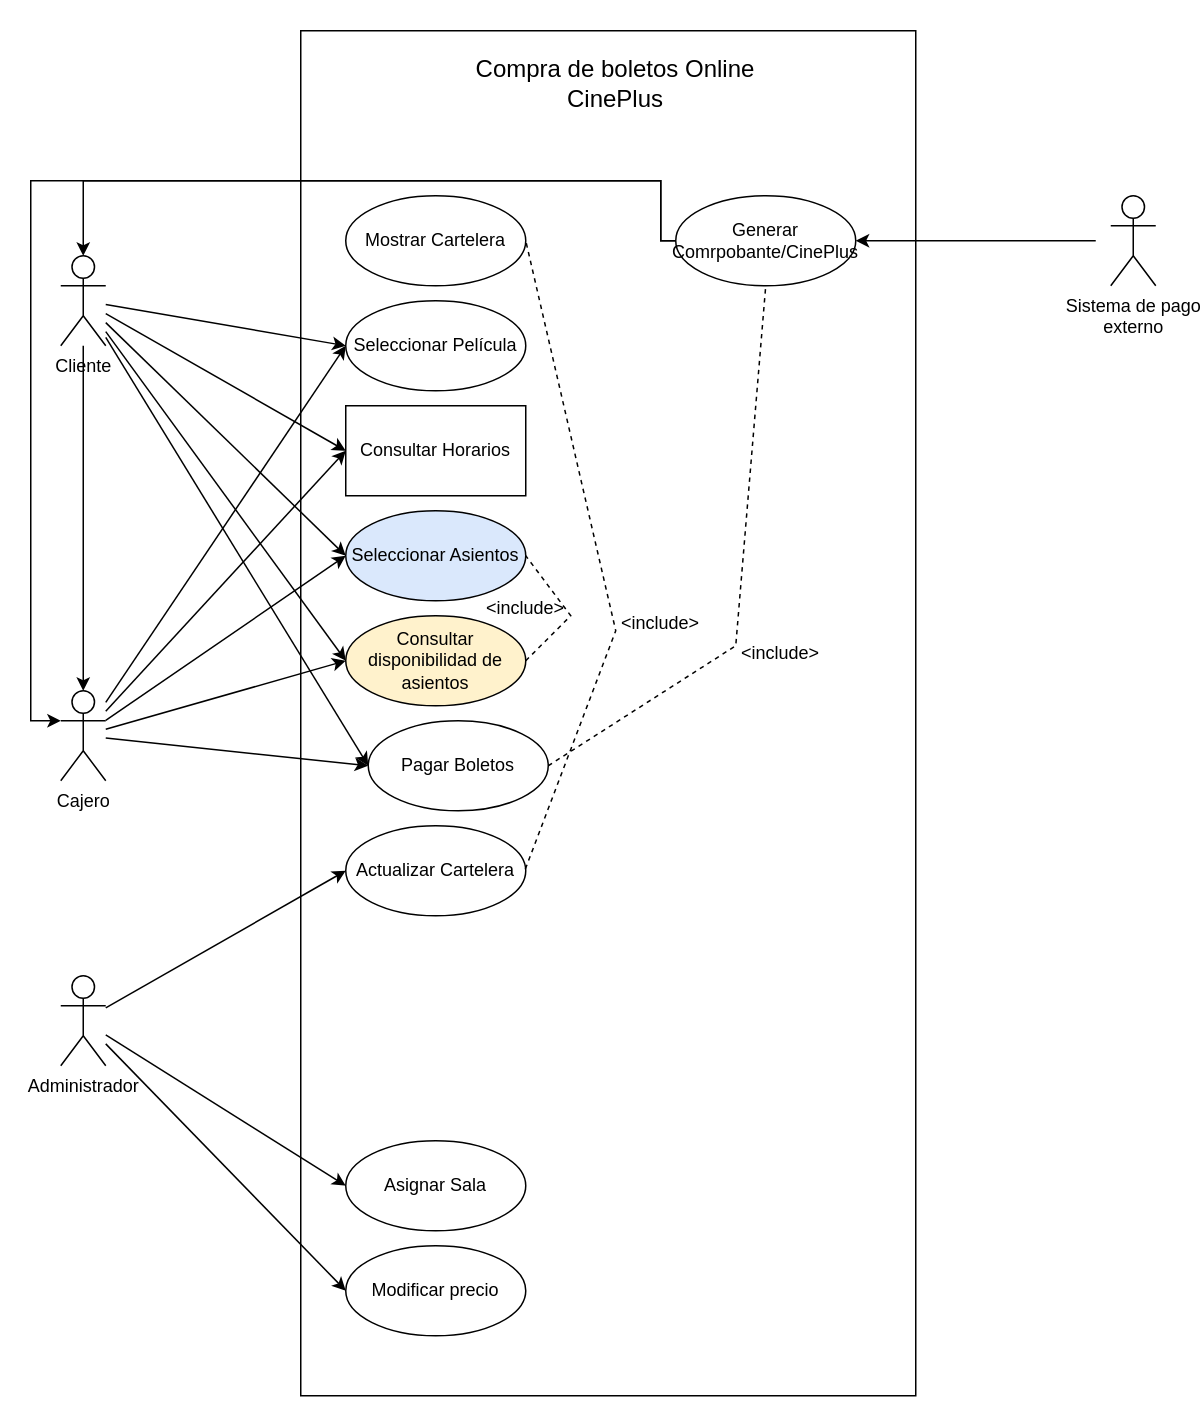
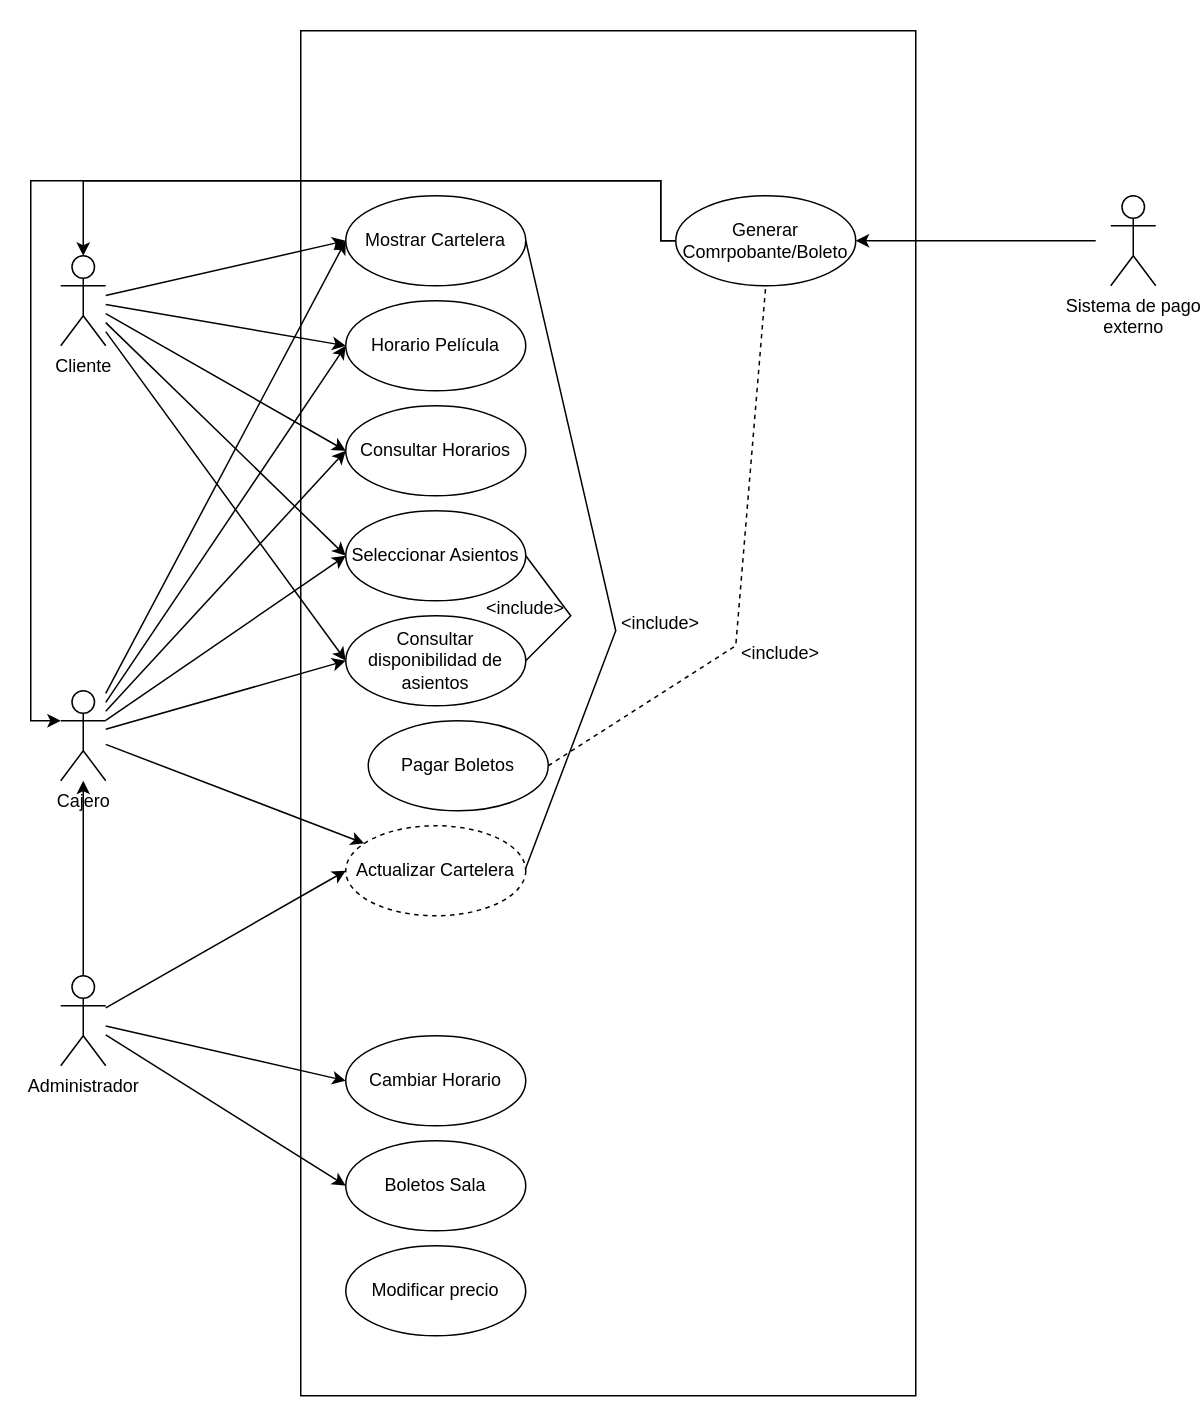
  <mxCell id="0" />
  <mxCell id="1" parent="0" />
  <mxCell id="2" value="" style="rounded=0;whiteSpace=wrap;html=1;" vertex="1" parent="1"><mxGeometry x="200" width="410" height="910" as="geometry" y="20" /></mxCell>
- <mxCell id="3" value="&lt;font style=&quot;font-size: 16px;&quot;&gt;Compra de boletos Online CinePlus&lt;/font&gt;" style="text;html=1;whiteSpace=wrap;strokeColor=none;fillColor=none;align=center;verticalAlign=middle;rounded=0;" vertex="1" parent="1"><mxGeometry x="310" y="40" width="200" height="30" as="geometry" /></mxCell>
  <mxCell id="4" value="Mostrar Cartelera" style="ellipse;whiteSpace=wrap;html=1;" vertex="1" parent="1"><mxGeometry x="230" y="130" width="120" height="60" as="geometry" /></mxCell>
- <mxCell id="5" value="Seleccionar Película" style="ellipse;whiteSpace=wrap;html=1;" vertex="1" parent="1"><mxGeometry x="230" y="200" width="120" height="60" as="geometry" /></mxCell>
- <mxCell id="6" value="Seleccionar Asientos" style="ellipse;whiteSpace=wrap;html=1;fillColor=#dae8fc;" vertex="1" parent="1"><mxGeometry x="230" y="340" width="120" height="60" as="geometry" /></mxCell>
+ <mxCell id="5" value="Horario Película" style="ellipse;whiteSpace=wrap;html=1;" vertex="1" parent="1"><mxGeometry x="230" y="200" width="120" height="60" as="geometry" /></mxCell>
+ <mxCell id="6" value="Seleccionar Asientos" style="ellipse;whiteSpace=wrap;html=1;" vertex="1" parent="1"><mxGeometry x="230" y="340" width="120" height="60" as="geometry" /></mxCell>
  <mxCell id="7" value="Pagar Boletos" style="ellipse;whiteSpace=wrap;html=1;" vertex="1" parent="1"><mxGeometry x="245" y="480" width="120" height="60" as="geometry" /></mxCell>
- <mxCell id="8" value="Generar Comrpobante/CinePlus" style="ellipse;whiteSpace=wrap;html=1;" vertex="1" parent="1"><mxGeometry x="450" y="130" width="120" height="60" as="geometry" /></mxCell>
- <mxCell id="9" value="Actualizar Cartelera" style="ellipse;whiteSpace=wrap;html=1;" vertex="1" parent="1"><mxGeometry x="230" y="550" width="120" height="60" as="geometry" /></mxCell>
- <mxCell id="11" value="Asignar Sala" style="ellipse;whiteSpace=wrap;html=1;" vertex="1" parent="1"><mxGeometry x="230" y="760" width="120" height="60" as="geometry" /></mxCell>
+ <mxCell id="8" value="Generar Comrpobante/Boleto" style="ellipse;whiteSpace=wrap;html=1;" vertex="1" parent="1"><mxGeometry x="450" y="130" width="120" height="60" as="geometry" /></mxCell>
+ <mxCell id="9" value="Actualizar Cartelera" style="ellipse;whiteSpace=wrap;html=1;dashed=1;" vertex="1" parent="1"><mxGeometry x="230" y="550" width="120" height="60" as="geometry" /></mxCell>
+ <mxCell id="10" value="Cambiar Horario" style="ellipse;whiteSpace=wrap;html=1;" vertex="1" parent="1"><mxGeometry x="230" y="690" width="120" height="60" as="geometry" /></mxCell>
+ <mxCell id="11" value="Boletos Sala" style="ellipse;whiteSpace=wrap;html=1;" vertex="1" parent="1"><mxGeometry x="230" y="760" width="120" height="60" as="geometry" /></mxCell>
  <mxCell id="12" value="Modificar precio" style="ellipse;whiteSpace=wrap;html=1;" vertex="1" parent="1"><mxGeometry x="230" y="830" width="120" height="60" as="geometry" /></mxCell>
- <mxCell id="13" value="Consultar disponibilidad de asientos" style="ellipse;whiteSpace=wrap;html=1;fillColor=#fff2cc;" vertex="1" parent="1"><mxGeometry x="230" y="410" width="120" height="60" as="geometry" /></mxCell>
+ <mxCell id="13" value="Consultar disponibilidad de asientos" style="ellipse;whiteSpace=wrap;html=1;" vertex="1" parent="1"><mxGeometry x="230" y="410" width="120" height="60" as="geometry" /></mxCell>
  <mxCell id="14" value="Cliente" style="shape=umlActor;verticalLabelPosition=bottom;verticalAlign=top;html=1;outlineConnect=0;" vertex="1" parent="1"><mxGeometry x="40" y="170" width="30" height="60" as="geometry" /></mxCell>
  <mxCell id="15" value="Sistema de pago&lt;br&gt;externo" style="shape=umlActor;verticalLabelPosition=bottom;verticalAlign=top;html=1;outlineConnect=0;" vertex="1" parent="1"><mxGeometry x="740" y="130" width="30" height="60" as="geometry" /></mxCell>
  <mxCell id="16" value="Administrador" style="shape=umlActor;verticalLabelPosition=bottom;verticalAlign=top;html=1;outlineConnect=0;" vertex="1" parent="1"><mxGeometry x="40" y="650" width="30" height="60" as="geometry" /></mxCell>
- <mxCell id="17" value="Consultar Horarios" style="whiteSpace=wrap;html=1;rounded=0;" vertex="1" parent="1"><mxGeometry x="230" y="270" width="120" height="60" as="geometry" /></mxCell>
- <mxCell id="18" value="" style="endArrow=classic;html=1;rounded=0;" edge="1" parent="1" source="14" target="33"><mxGeometry width="50" height="50" relative="1" as="geometry"><mxPoint x="100" y="130" as="sourcePoint" /><mxPoint x="130" y="320" as="targetPoint" /></mxGeometry></mxCell>
+ <mxCell id="17" value="Consultar Horarios" style="ellipse;whiteSpace=wrap;html=1;" vertex="1" parent="1"><mxGeometry x="230" y="270" width="120" height="60" as="geometry" /></mxCell>
+ <mxCell id="18" value="" style="endArrow=classic;html=1;rounded=0;entryX=0;entryY=0.5;entryDx=0;entryDy=0;" edge="1" parent="1" source="14" target="4"><mxGeometry width="50" height="50" relative="1" as="geometry"><mxPoint x="100" y="130" as="sourcePoint" /><mxPoint x="130" y="320" as="targetPoint" /></mxGeometry></mxCell>
  <mxCell id="19" value="" style="endArrow=classic;html=1;rounded=0;entryX=0;entryY=0.5;entryDx=0;entryDy=0;" edge="1" parent="1" source="14" target="5"><mxGeometry width="50" height="50" relative="1" as="geometry"><mxPoint x="80" y="370" as="sourcePoint" /><mxPoint x="340" y="290" as="targetPoint" /></mxGeometry></mxCell>
  <mxCell id="20" value="" style="endArrow=classic;html=1;rounded=0;entryX=0;entryY=0.5;entryDx=0;entryDy=0;" edge="1" parent="1" source="14" target="17"><mxGeometry width="50" height="50" relative="1" as="geometry"><mxPoint x="80" y="370" as="sourcePoint" /><mxPoint x="360" y="390" as="targetPoint" /></mxGeometry></mxCell>
  <mxCell id="21" value="" style="endArrow=classic;html=1;rounded=0;entryX=0;entryY=0.5;entryDx=0;entryDy=0;" edge="1" parent="1" source="14" target="6"><mxGeometry width="50" height="50" relative="1" as="geometry"><mxPoint x="80" y="370" as="sourcePoint" /><mxPoint x="470" y="420" as="targetPoint" /></mxGeometry></mxCell>
  <mxCell id="22" value="" style="endArrow=classic;html=1;rounded=0;entryX=0;entryY=0.5;entryDx=0;entryDy=0;" edge="1" parent="1" source="14" target="13"><mxGeometry width="50" height="50" relative="1" as="geometry"><mxPoint x="80" y="370" as="sourcePoint" /><mxPoint x="370" y="500" as="targetPoint" /></mxGeometry></mxCell>
- <mxCell id="23" value="" style="endArrow=classic;html=1;rounded=0;entryX=0;entryY=0.5;entryDx=0;entryDy=0;" edge="1" parent="1" source="14" target="7"><mxGeometry width="50" height="50" relative="1" as="geometry"><mxPoint x="80" y="370" as="sourcePoint" /><mxPoint x="360" y="610" as="targetPoint" /></mxGeometry></mxCell>
  <mxCell id="24" value="" style="endArrow=classic;html=1;rounded=0;entryX=1;entryY=0.5;entryDx=0;entryDy=0;" edge="1" parent="1" target="8"><mxGeometry width="50" height="50" relative="1" as="geometry"><mxPoint x="730" y="160" as="sourcePoint" /><mxPoint x="700" y="220" as="targetPoint" /></mxGeometry></mxCell>
  <mxCell id="25" value="" style="endArrow=classic;html=1;rounded=0;entryX=0;entryY=0.5;entryDx=0;entryDy=0;" edge="1" parent="1" source="16" target="9"><mxGeometry width="50" height="50" relative="1" as="geometry"><mxPoint x="730" y="430" as="sourcePoint" /><mxPoint x="710" y="330" as="targetPoint" /></mxGeometry></mxCell>
+ <mxCell id="26" value="" style="endArrow=classic;html=1;rounded=0;entryX=0;entryY=0.5;entryDx=0;entryDy=0;" edge="1" parent="1" source="16" target="10"><mxGeometry width="50" height="50" relative="1" as="geometry"><mxPoint x="730" y="430" as="sourcePoint" /><mxPoint x="650" y="390" as="targetPoint" /></mxGeometry></mxCell>
  <mxCell id="27" value="" style="endArrow=classic;html=1;rounded=0;entryX=0;entryY=0.5;entryDx=0;entryDy=0;" edge="1" parent="1" source="16" target="11"><mxGeometry width="50" height="50" relative="1" as="geometry"><mxPoint x="730" y="430" as="sourcePoint" /><mxPoint x="650" y="450" as="targetPoint" /></mxGeometry></mxCell>
- <mxCell id="28" value="" style="endArrow=classic;html=1;rounded=0;entryX=0;entryY=0.5;entryDx=0;entryDy=0;" edge="1" parent="1" source="16" target="12"><mxGeometry width="50" height="50" relative="1" as="geometry"><mxPoint x="730" y="430" as="sourcePoint" /><mxPoint x="740" y="560" as="targetPoint" /></mxGeometry></mxCell>
- <mxCell id="29" value="" style="endArrow=none;dashed=1;html=1;rounded=0;exitX=1;exitY=0.5;exitDx=0;exitDy=0;entryX=1;entryY=0.5;entryDx=0;entryDy=0;" edge="1" parent="1" source="13" target="6"><mxGeometry width="50" height="50" relative="1" as="geometry"><mxPoint x="400" y="440" as="sourcePoint" /><mxPoint x="450" y="390" as="targetPoint" /><Array as="points"><mxPoint x="380" y="410" /></Array></mxGeometry></mxCell>
+ <mxCell id="28" value="" style="endArrow=classic;html=1;rounded=0;" edge="1" parent="1" source="16" target="33"><mxGeometry width="50" height="50" relative="1" as="geometry"><mxPoint x="730" y="430" as="sourcePoint" /><mxPoint x="740" y="560" as="targetPoint" /></mxGeometry></mxCell>
+ <mxCell id="29" value="" style="endArrow=none;dashed=0;html=1;rounded=0;exitX=1;exitY=0.5;exitDx=0;exitDy=0;entryX=1;entryY=0.5;entryDx=0;entryDy=0;" edge="1" parent="1" source="13" target="6"><mxGeometry width="50" height="50" relative="1" as="geometry"><mxPoint x="400" y="440" as="sourcePoint" /><mxPoint x="450" y="390" as="targetPoint" /><Array as="points"><mxPoint x="380" y="410" /></Array></mxGeometry></mxCell>
  <mxCell id="30" value="&amp;lt;include&amp;gt;" style="text;html=1;whiteSpace=wrap;strokeColor=none;fillColor=none;align=center;verticalAlign=middle;rounded=0;" vertex="1" parent="1"><mxGeometry x="320" y="390" width="60" height="30" as="geometry" /></mxCell>
- <mxCell id="31" value="" style="endArrow=none;dashed=1;html=1;rounded=0;entryX=1;entryY=0.5;entryDx=0;entryDy=0;exitX=0.998;exitY=0.48;exitDx=0;exitDy=0;exitPerimeter=0;" edge="1" parent="1" source="9" target="4"><mxGeometry width="50" height="50" relative="1" as="geometry"><mxPoint x="350" y="660" as="sourcePoint" /><mxPoint x="470" y="160" as="targetPoint" /><Array as="points"><mxPoint x="410" y="420" /></Array></mxGeometry></mxCell>
+ <mxCell id="31" value="" style="endArrow=none;dashed=0;html=1;rounded=0;entryX=1;entryY=0.5;entryDx=0;entryDy=0;exitX=0.998;exitY=0.48;exitDx=0;exitDy=0;exitPerimeter=0;" edge="1" parent="1" source="9" target="4"><mxGeometry width="50" height="50" relative="1" as="geometry"><mxPoint x="350" y="660" as="sourcePoint" /><mxPoint x="470" y="160" as="targetPoint" /><Array as="points"><mxPoint x="410" y="420" /></Array></mxGeometry></mxCell>
  <mxCell id="32" value="&amp;lt;include&amp;gt;" style="text;html=1;whiteSpace=wrap;strokeColor=none;fillColor=none;align=center;verticalAlign=middle;rounded=0;" vertex="1" parent="1"><mxGeometry x="410" y="400" width="60" height="30" as="geometry" /></mxCell>
  <mxCell id="33" value="Cajero" style="shape=umlActor;verticalLabelPosition=bottom;verticalAlign=top;html=1;outlineConnect=0;" vertex="1" parent="1"><mxGeometry x="40" y="460" width="30" height="60" as="geometry" /></mxCell>
+ <mxCell id="34" value="" style="endArrow=classic;html=1;rounded=0;entryX=0;entryY=0.5;entryDx=0;entryDy=0;" edge="1" parent="1" source="33" target="4"><mxGeometry width="50" height="50" relative="1" as="geometry"><mxPoint x="61" y="488" as="sourcePoint" /><mxPoint x="231" y="460" as="targetPoint" /></mxGeometry></mxCell>
  <mxCell id="35" value="" style="endArrow=classic;html=1;rounded=0;entryX=0;entryY=0.5;entryDx=0;entryDy=0;" edge="1" parent="1" source="33" target="5"><mxGeometry width="50" height="50" relative="1" as="geometry"><mxPoint x="61" y="493" as="sourcePoint" /><mxPoint x="231" y="530" as="targetPoint" /></mxGeometry></mxCell>
  <mxCell id="36" value="" style="endArrow=classic;html=1;rounded=0;entryX=0;entryY=0.5;entryDx=0;entryDy=0;" edge="1" parent="1" source="33" target="17"><mxGeometry width="50" height="50" relative="1" as="geometry"><mxPoint x="61" y="499" as="sourcePoint" /><mxPoint x="231" y="600" as="targetPoint" /></mxGeometry></mxCell>
  <mxCell id="37" value="" style="endArrow=classic;html=1;rounded=0;entryX=0;entryY=0.5;entryDx=0;entryDy=0;" edge="1" parent="1" source="33" target="6"><mxGeometry width="50" height="50" relative="1" as="geometry"><mxPoint x="61" y="510" as="sourcePoint" /><mxPoint x="231" y="740" as="targetPoint" /></mxGeometry></mxCell>
  <mxCell id="38" value="" style="endArrow=classic;html=1;rounded=0;entryX=0;entryY=0.5;entryDx=0;entryDy=0;" edge="1" parent="1" source="33" target="13"><mxGeometry width="50" height="50" relative="1" as="geometry"><mxPoint x="61" y="516" as="sourcePoint" /><mxPoint x="231" y="810" as="targetPoint" /></mxGeometry></mxCell>
- <mxCell id="39" value="" style="endArrow=classic;html=1;rounded=0;entryX=0;entryY=0.5;entryDx=0;entryDy=0;" edge="1" parent="1" source="33" target="7"><mxGeometry width="50" height="50" relative="1" as="geometry"><mxPoint x="60" y="520" as="sourcePoint" /><mxPoint x="231" y="880" as="targetPoint" /></mxGeometry></mxCell>
+ <mxCell id="39" value="" style="endArrow=classic;html=1;rounded=0;" edge="1" parent="1" source="33" target="9"><mxGeometry width="50" height="50" relative="1" as="geometry"><mxPoint x="60" y="520" as="sourcePoint" /><mxPoint x="231" y="880" as="targetPoint" /></mxGeometry></mxCell>
  <mxCell id="40" value="" style="endArrow=none;dashed=1;html=1;rounded=0;exitX=1;exitY=0.5;exitDx=0;exitDy=0;entryX=0.5;entryY=1;entryDx=0;entryDy=0;" edge="1" parent="1" source="7" target="8"><mxGeometry width="50" height="50" relative="1" as="geometry"><mxPoint x="424" y="630" as="sourcePoint" /><mxPoint x="584" y="240" as="targetPoint" /><Array as="points"><mxPoint x="490" y="430" /></Array></mxGeometry></mxCell>
  <mxCell id="41" value="&amp;lt;include&amp;gt;" style="text;html=1;whiteSpace=wrap;strokeColor=none;fillColor=none;align=center;verticalAlign=middle;rounded=0;" vertex="1" parent="1"><mxGeometry x="490" y="420" width="60" height="30" as="geometry" /></mxCell>
  <mxCell id="42" style="edgeStyle=orthogonalEdgeStyle;rounded=0;orthogonalLoop=1;jettySize=auto;html=1;entryX=0.5;entryY=0;entryDx=0;entryDy=0;entryPerimeter=0;exitX=0;exitY=0.5;exitDx=0;exitDy=0;" edge="1" parent="1" source="8" target="14"><mxGeometry relative="1" as="geometry"><Array as="points"><mxPoint x="440" y="160" /><mxPoint x="440" y="120" /><mxPoint x="55" y="120" /></Array></mxGeometry></mxCell>
  <mxCell id="43" style="edgeStyle=orthogonalEdgeStyle;rounded=0;orthogonalLoop=1;jettySize=auto;html=1;entryX=0;entryY=0.333;entryDx=0;entryDy=0;entryPerimeter=0;exitX=0;exitY=0.5;exitDx=0;exitDy=0;" edge="1" parent="1" source="8" target="33"><mxGeometry relative="1" as="geometry"><Array as="points"><mxPoint x="440" y="160" /><mxPoint x="440" y="120" /><mxPoint x="20" y="120" /><mxPoint x="20" y="480" /></Array></mxGeometry></mxCell>
